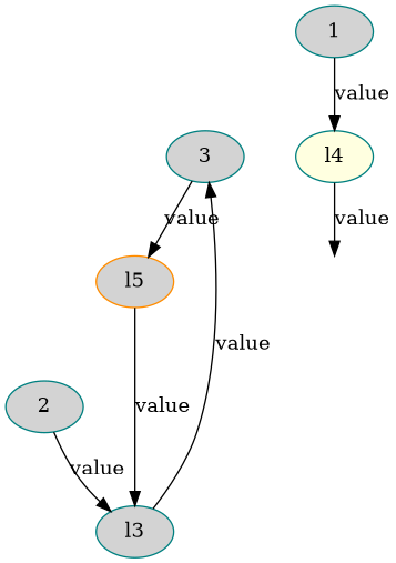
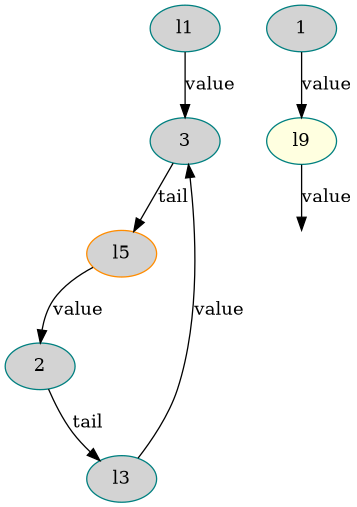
  digraph {
    node [color=teal fillcolor=lightgrey style=filled]
    n1 [label=3]
+   l1
    n3 [color=darkorange label=l5]
    n4 [label=2]
    l3
    n6 [label=1]
-   l4 [fillcolor=lightyellow]
+   l4 [fillcolor=lightyellow label=l9]
    nil [style=invis color="" fillcolor=""]
-   n1 -> n3 [label=value]
-   n3 -> l3 [label=value]
-   n4 -> l3 [label=value]
+   n1 -> n3 [label=tail]
+   l1 -> n1 [label=value]
+   n3 -> n4 [label=value]
+   n4 -> l3 [label=tail]
    l3 -> n1 [label=value]
    n6 -> l4 [label=value]
    l4 -> nil [label=value]
  }
